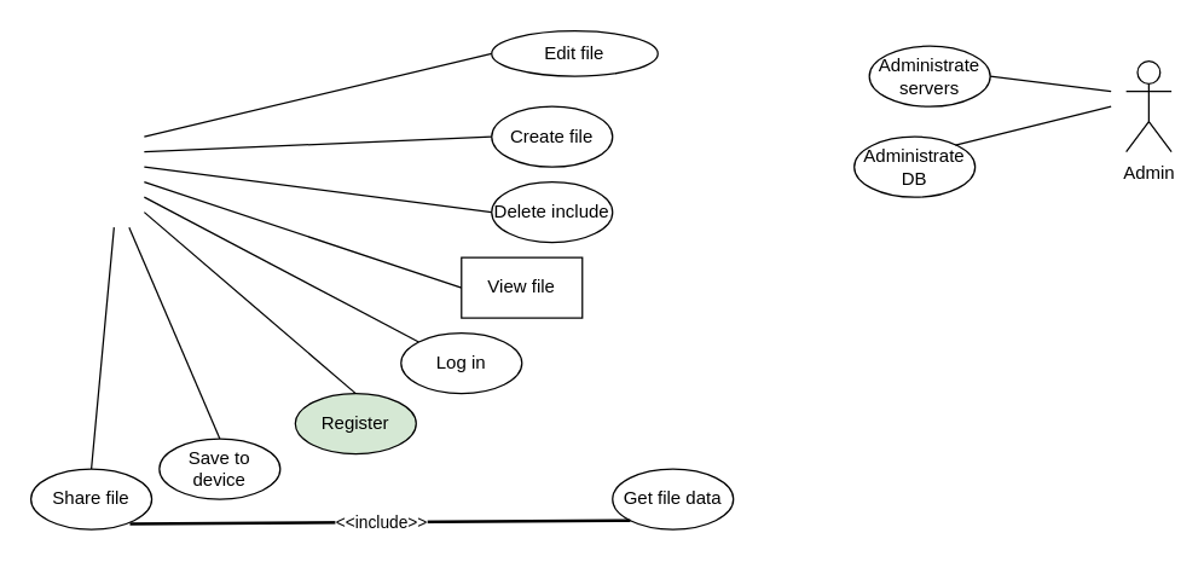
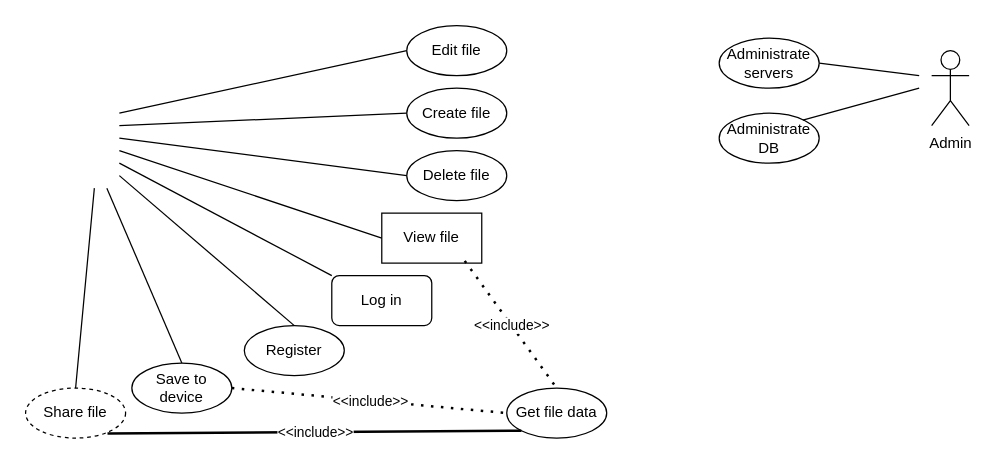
  <mxCell id="0" />
  <mxCell id="1" parent="0" />
- <mxCell id="2" value="Edit file" style="ellipse;whiteSpace=wrap;html=1;" vertex="1" parent="1"><mxGeometry x="325" y="20" width="110" height="30" as="geometry" /></mxCell>
+ <mxCell id="2" value="Edit file" style="ellipse;whiteSpace=wrap;html=1;" vertex="1" parent="1"><mxGeometry x="325" y="20" width="80" height="40" as="geometry" /></mxCell>
  <mxCell id="3" value="Create file" style="ellipse;whiteSpace=wrap;html=1;" vertex="1" parent="1"><mxGeometry x="325" y="70" width="80" height="40" as="geometry" /></mxCell>
- <mxCell id="4" value="Delete include" style="ellipse;whiteSpace=wrap;html=1;" vertex="1" parent="1"><mxGeometry x="325" y="120" width="80" height="40" as="geometry" /></mxCell>
- <mxCell id="5" value="Log in" style="ellipse;whiteSpace=wrap;html=1;" vertex="1" parent="1"><mxGeometry x="265" y="220" width="80" height="40" as="geometry" /></mxCell>
- <mxCell id="6" value="Register" style="ellipse;whiteSpace=wrap;html=1;fillColor=#d5e8d4;" vertex="1" parent="1"><mxGeometry x="195" y="260" width="80" height="40" as="geometry" /></mxCell>
+ <mxCell id="4" value="Delete file" style="ellipse;whiteSpace=wrap;html=1;" vertex="1" parent="1"><mxGeometry x="325" y="120" width="80" height="40" as="geometry" /></mxCell>
+ <mxCell id="5" value="Log in" style="whiteSpace=wrap;html=1;rounded=1;" vertex="1" parent="1"><mxGeometry x="265" y="220" width="80" height="40" as="geometry" /></mxCell>
+ <mxCell id="6" value="Register" style="ellipse;whiteSpace=wrap;html=1;" vertex="1" parent="1"><mxGeometry x="195" y="260" width="80" height="40" as="geometry" /></mxCell>
  <mxCell id="7" value="Save to device" style="ellipse;whiteSpace=wrap;html=1;" vertex="1" parent="1"><mxGeometry x="105" y="290" width="80" height="40" as="geometry" /></mxCell>
- <mxCell id="8" value="Share file" style="ellipse;whiteSpace=wrap;html=1;" vertex="1" parent="1"><mxGeometry x="20" y="310" width="80" height="40" as="geometry" /></mxCell>
+ <mxCell id="8" value="Share file" style="ellipse;whiteSpace=wrap;html=1;dashed=1;" vertex="1" parent="1"><mxGeometry x="20" y="310" width="80" height="40" as="geometry" /></mxCell>
  <mxCell id="9" value="" style="endArrow=none;html=1;rounded=0;entryX=0;entryY=0.5;entryDx=0;entryDy=0;" edge="1" parent="1" target="2"><mxGeometry width="50" height="50" relative="1" as="geometry"><mxPoint x="95" y="90" as="sourcePoint" /><mxPoint x="305" y="190" as="targetPoint" /></mxGeometry></mxCell>
  <mxCell id="10" value="" style="endArrow=none;html=1;rounded=0;entryX=0;entryY=0.5;entryDx=0;entryDy=0;" edge="1" parent="1" target="3"><mxGeometry width="50" height="50" relative="1" as="geometry"><mxPoint x="95" y="100" as="sourcePoint" /><mxPoint x="315" y="70" as="targetPoint" /></mxGeometry></mxCell>
  <mxCell id="11" value="" style="endArrow=none;html=1;rounded=0;entryX=0;entryY=0.5;entryDx=0;entryDy=0;" edge="1" parent="1" target="4"><mxGeometry width="50" height="50" relative="1" as="geometry"><mxPoint x="95" y="110" as="sourcePoint" /><mxPoint x="325" y="80" as="targetPoint" /></mxGeometry></mxCell>
  <mxCell id="12" value="" style="endArrow=none;html=1;rounded=0;entryX=0;entryY=0;entryDx=0;entryDy=0;" edge="1" parent="1" target="5"><mxGeometry width="50" height="50" relative="1" as="geometry"><mxPoint x="95" y="130" as="sourcePoint" /><mxPoint x="335" y="90" as="targetPoint" /></mxGeometry></mxCell>
  <mxCell id="13" value="" style="endArrow=none;html=1;rounded=0;entryX=0.5;entryY=0;entryDx=0;entryDy=0;" edge="1" parent="1" target="6"><mxGeometry width="50" height="50" relative="1" as="geometry"><mxPoint x="95" y="140" as="sourcePoint" /><mxPoint x="345" y="100" as="targetPoint" /></mxGeometry></mxCell>
  <mxCell id="14" value="" style="endArrow=none;html=1;rounded=0;entryX=0.5;entryY=0;entryDx=0;entryDy=0;" edge="1" parent="1" target="7"><mxGeometry width="50" height="50" relative="1" as="geometry"><mxPoint x="85" y="150" as="sourcePoint" /><mxPoint x="355" y="110" as="targetPoint" /></mxGeometry></mxCell>
  <mxCell id="15" value="" style="endArrow=none;html=1;rounded=0;entryX=0.5;entryY=0;entryDx=0;entryDy=0;" edge="1" parent="1" target="8"><mxGeometry width="50" height="50" relative="1" as="geometry"><mxPoint x="75" y="150" as="sourcePoint" /><mxPoint x="365" y="120" as="targetPoint" /></mxGeometry></mxCell>
  <mxCell id="16" value="Get file data" style="ellipse;whiteSpace=wrap;html=1;" vertex="1" parent="1"><mxGeometry x="405" y="310" width="80" height="40" as="geometry" /></mxCell>
  <mxCell id="17" value="View file" style="whiteSpace=wrap;html=1;rounded=0;" vertex="1" parent="1"><mxGeometry x="305" y="170" width="80" height="40" as="geometry" /></mxCell>
  <mxCell id="18" value="" style="endArrow=none;html=1;rounded=0;entryX=0;entryY=0.5;entryDx=0;entryDy=0;" edge="1" parent="1" target="17"><mxGeometry width="50" height="50" relative="1" as="geometry"><mxPoint x="95" y="120" as="sourcePoint" /><mxPoint x="335" y="150" as="targetPoint" /></mxGeometry></mxCell>
+ <mxCell id="19" value="" style="endArrow=none;dashed=1;html=1;dashPattern=1 3;strokeWidth=2;rounded=0;exitX=0.83;exitY=0.955;exitDx=0;exitDy=0;exitPerimeter=0;entryX=0.5;entryY=0;entryDx=0;entryDy=0;" edge="1" parent="1" source="17" target="16"><mxGeometry width="50" height="50" relative="1" as="geometry"><mxPoint x="325" y="360" as="sourcePoint" /><mxPoint x="375" y="310" as="targetPoint" /></mxGeometry></mxCell>
+ <mxCell id="20" value="&amp;lt;&amp;lt;include&amp;gt;&amp;gt;" style="edgeLabel;html=1;align=center;verticalAlign=middle;resizable=0;points=[];" vertex="1" connectable="0" parent="19"><mxGeometry x="0.005" relative="1" as="geometry"><mxPoint as="offset" /></mxGeometry></mxCell>
+ <mxCell id="21" value="" style="endArrow=none;dashed=1;html=1;dashPattern=1 3;strokeWidth=2;rounded=0;exitX=1;exitY=0.5;exitDx=0;exitDy=0;entryX=0;entryY=0.5;entryDx=0;entryDy=0;" edge="1" parent="1" source="7" target="16"><mxGeometry width="50" height="50" relative="1" as="geometry"><mxPoint x="165" y="330" as="sourcePoint" /><mxPoint x="239" y="432" as="targetPoint" /></mxGeometry></mxCell>
+ <mxCell id="22" value="&amp;lt;&amp;lt;include&amp;gt;&amp;gt;" style="edgeLabel;html=1;align=center;verticalAlign=middle;resizable=0;points=[];" vertex="1" connectable="0" parent="21"><mxGeometry x="0.005" relative="1" as="geometry"><mxPoint as="offset" /></mxGeometry></mxCell>
  <mxCell id="23" value="" style="endArrow=none;dashed=0;html=1;dashPattern=1 3;strokeWidth=2;rounded=0;exitX=0.819;exitY=0.91;exitDx=0;exitDy=0;exitPerimeter=0;entryX=0;entryY=1;entryDx=0;entryDy=0;" edge="1" parent="1" source="8" target="16"><mxGeometry width="50" height="50" relative="1" as="geometry"><mxPoint x="391" y="228" as="sourcePoint" /><mxPoint x="465" y="330" as="targetPoint" /></mxGeometry></mxCell>
  <mxCell id="24" value="&amp;lt;&amp;lt;include&amp;gt;&amp;gt;" style="edgeLabel;html=1;align=center;verticalAlign=middle;resizable=0;points=[];" vertex="1" connectable="0" parent="23"><mxGeometry x="0.005" relative="1" as="geometry"><mxPoint as="offset" /></mxGeometry></mxCell>
  <mxCell id="25" value="Admin" style="shape=umlActor;verticalLabelPosition=bottom;verticalAlign=top;html=1;" vertex="1" parent="1"><mxGeometry x="745" y="40" width="30" height="60" as="geometry" /></mxCell>
  <mxCell id="26" value="Administrate servers" style="ellipse;whiteSpace=wrap;html=1;" vertex="1" parent="1"><mxGeometry x="575" y="30" width="80" height="40" as="geometry" /></mxCell>
- <mxCell id="27" value="Administrate DB" style="ellipse;whiteSpace=wrap;html=1;" vertex="1" parent="1"><mxGeometry x="565" y="90" width="80" height="40" as="geometry" /></mxCell>
+ <mxCell id="27" value="Administrate DB" style="ellipse;whiteSpace=wrap;html=1;" vertex="1" parent="1"><mxGeometry x="575" y="90" width="80" height="40" as="geometry" /></mxCell>
  <mxCell id="28" value="" style="endArrow=none;html=1;rounded=0;entryX=1;entryY=0.5;entryDx=0;entryDy=0;" edge="1" parent="1" target="26"><mxGeometry width="50" height="50" relative="1" as="geometry"><mxPoint x="735" y="60" as="sourcePoint" /><mxPoint x="525" y="110" as="targetPoint" /></mxGeometry></mxCell>
  <mxCell id="29" value="" style="endArrow=none;html=1;rounded=0;entryX=0.837;entryY=0.14;entryDx=0;entryDy=0;entryPerimeter=0;" edge="1" parent="1" target="27"><mxGeometry width="50" height="50" relative="1" as="geometry"><mxPoint x="735" y="70" as="sourcePoint" /><mxPoint x="665" y="60" as="targetPoint" /></mxGeometry></mxCell>
